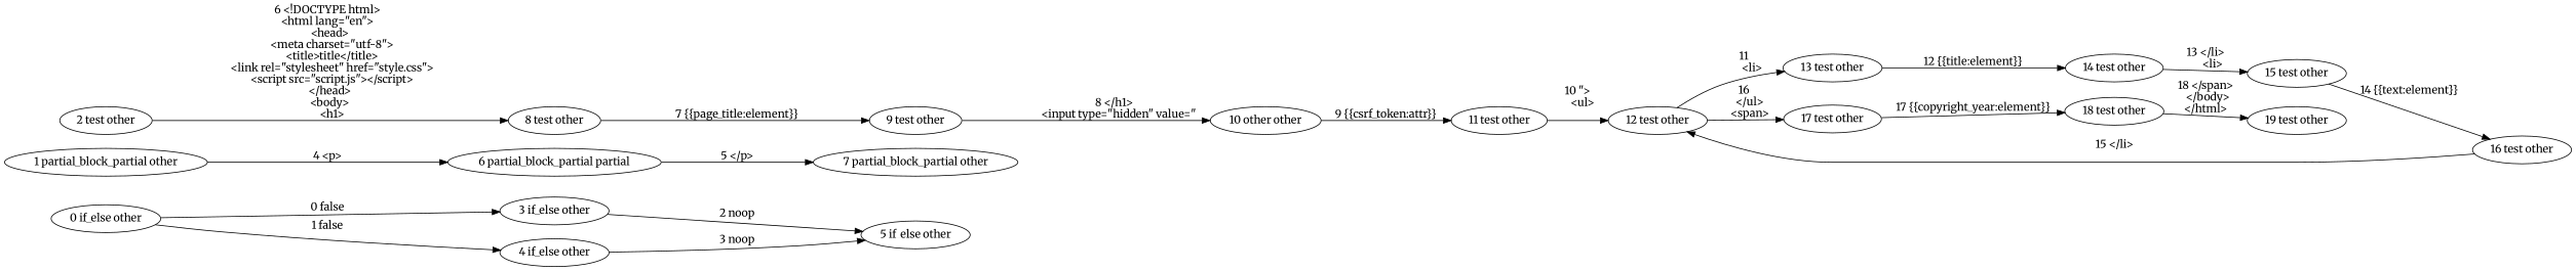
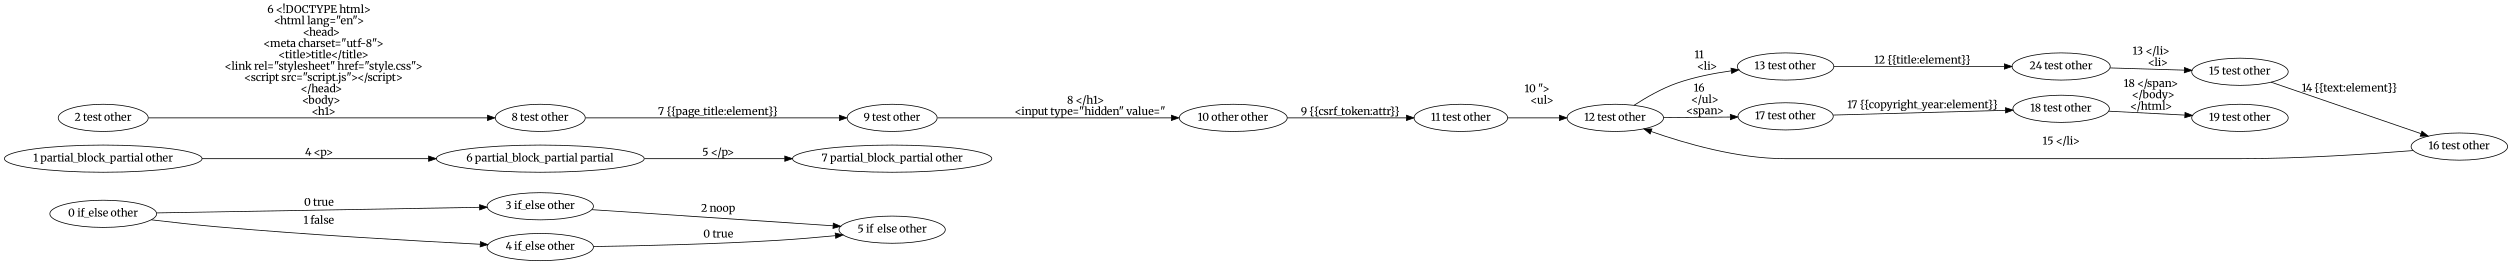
  digraph {
    fontname=Merriweather
    rankdir=LR
    node [fontname=Merriweather]
    edge [fontname=Merriweather]
    n1 [label="0 if_else other"]
    n2 [label="3 if_else other"]
    n3 [label="4 if_else other"]
    n4 [label="5 if_else other"]
    n5 [label="1 partial_block_partial other"]
    n6 [label="6 partial_block_partial partial"]
    n7 [label="7 partial_block_partial other"]
    n8 [label="2 test other"]
    n9 [label="8 test other"]
    n10 [label="9 test other"]
    n11 [label="10 other other"]
    n12 [label="11 test other"]
    n13 [label="12 test other"]
    n14 [label="13 test other"]
    n15 [label="17 test other"]
-   n16 [label="14 test other"]
+   n16 [label="24 test other"]
    n17 [label="18 test other"]
    n18 [label="15 test other"]
    n19 [label="16 test other"]
    n20 [label="19 test other"]
-   n1 -> n2 [label="0 false"]
+   n1 -> n2 [label="0 true"]
    n1 -> n3 [label="1 false"]
    n2 -> n4 [label="2 noop"]
-   n3 -> n4 [label="3 noop"]
+   n3 -> n4 [label="0 true"]
    n5 -> n6 [label="4 <p>"]
    n6 -> n7 [label="5 </p>"]
    n8 -> n9 [label="6 <!DOCTYPE html>\n<html lang=\"en\">\n  <head>\n    <meta charset=\"utf-8\">\n    <title>title</title>\n    <link rel=\"stylesheet\" href=\"style.css\">\n    <script src=\"script.js\"></script>\n  </head>\n  <body>\n    <h1>"]
    n9 -> n10 [label="7 {{page_title:element}}"]
    n10 -> n11 [label="8 </h1>\n    <input type=\"hidden\" value=\""]
    n11 -> n12 [label="9 {{csrf_token:attr}}"]
    n12 -> n13 [label="10 \">\n    <ul>\n    "]
    n13 -> n14 [label="11 \n      <li>"]
    n13 -> n15 [label="16 \n    </ul>\n    <span>"]
    n14 -> n16 [label="12 {{title:element}}"]
    n15 -> n17 [label="17 {{copyright_year:element}}"]
    n16 -> n18 [label="13 </li>\n      <li>"]
    n17 -> n20 [label="18 </span>\n  </body>\n</html>"]
    n18 -> n19 [label="14 {{text:element}}"]
    n19 -> n13 [label="15 </li>\n    "]
  }
